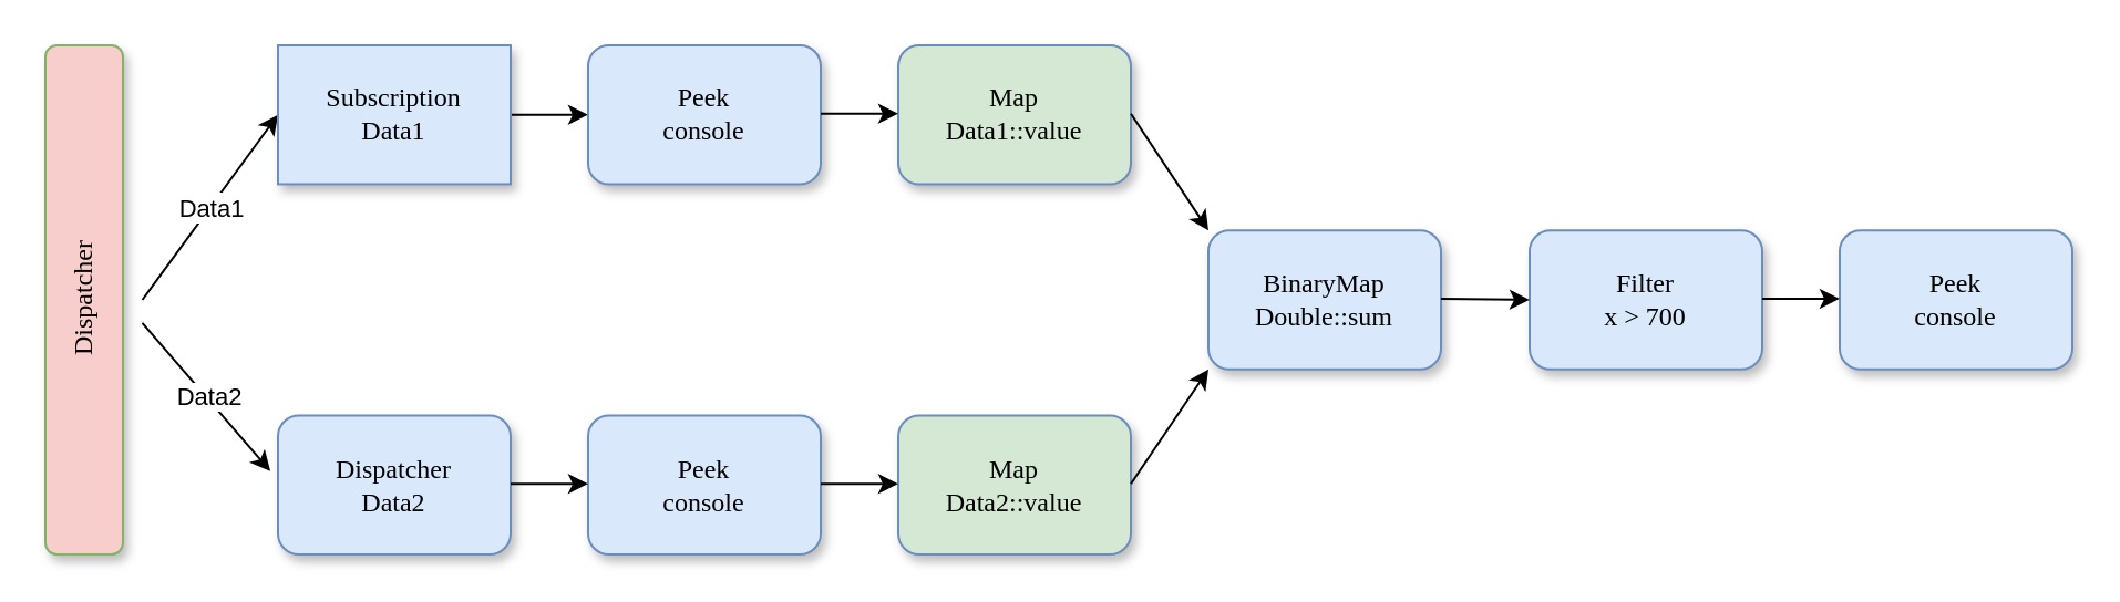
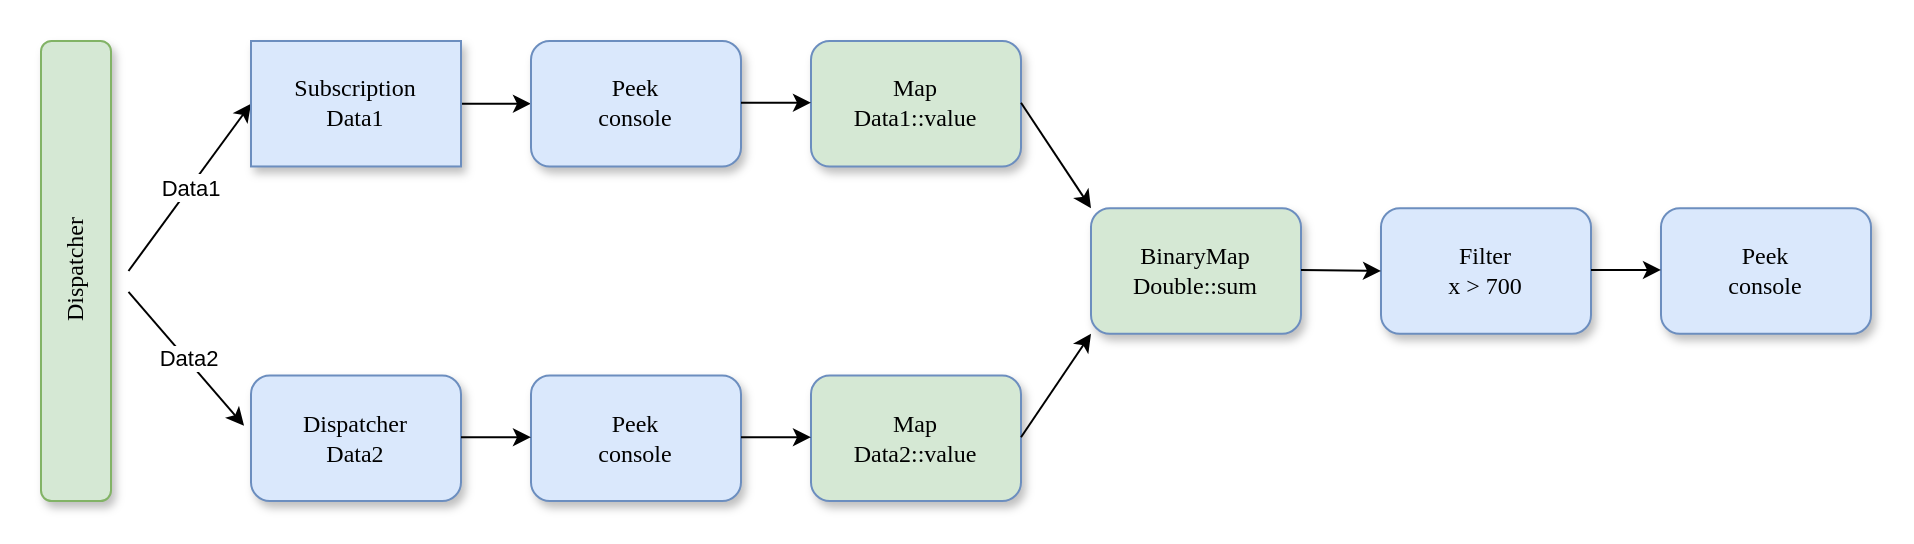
  <mxCell id="0" />
  <mxCell id="1" parent="0" />
- <mxCell id="2" value="Dispatcher" style="rounded=1;whiteSpace=wrap;html=1;fillColor=#f8cecc;strokeColor=#82b366;shadow=1;fontFamily=Verdana;horizontal=0;" vertex="1" parent="1"><mxGeometry x="20" y="20" width="35" height="230" as="geometry" /></mxCell>
+ <mxCell id="2" value="Dispatcher" style="rounded=1;whiteSpace=wrap;html=1;fillColor=#d5e8d4;strokeColor=#82b366;shadow=1;fontFamily=Verdana;horizontal=0;" vertex="1" parent="1"><mxGeometry x="20" y="20" width="35" height="230" as="geometry" /></mxCell>
  <mxCell id="3" value="Da" style="endArrow=classic;html=1;entryX=0;entryY=0.5;entryDx=0;entryDy=0;" edge="1" parent="1" target="7"><mxGeometry x="80" y="120" as="geometry"><mxPoint x="63.75" y="135" as="sourcePoint" /><mxPoint x="151.25" y="135" as="targetPoint" /></mxGeometry></mxCell>
  <mxCell id="4" value="Data1" style="edgeLabel;resizable=0;html=1;align=center;verticalAlign=middle;" connectable="0" vertex="1" parent="3"><mxGeometry relative="1" as="geometry" /></mxCell>
  <mxCell id="5" value="Data2" style="endArrow=classic;html=1;entryX=-0.033;entryY=0.4;entryDx=0;entryDy=0;entryPerimeter=0;" edge="1" parent="1" target="10"><mxGeometry x="80" y="120" as="geometry"><mxPoint x="63.75" y="145.455" as="sourcePoint" /><mxPoint x="142.5" y="333.636" as="targetPoint" /><mxPoint x="1" as="offset" /></mxGeometry></mxCell>
  <mxCell id="6" value="" style="endArrow=classic;html=1;exitX=1;exitY=0.5;exitDx=0;exitDy=0;" edge="1" parent="1" source="7"><mxGeometry x="80" y="120" width="50" height="50" as="geometry"><mxPoint x="308.75" y="521.818" as="sourcePoint" /><mxPoint x="265" y="51.364" as="targetPoint" /></mxGeometry></mxCell>
  <mxCell id="7" value="Subscription&lt;br&gt;Data1" style="whiteSpace=wrap;html=1;fillColor=#dae8fc;strokeColor=#6c8ebf;shadow=1;fontFamily=Verdana;rounded=0;" vertex="1" parent="1"><mxGeometry x="125" y="20" width="105" height="62.727" as="geometry" /></mxCell>
  <mxCell id="8" value="Peek&lt;br&gt;console" style="rounded=1;whiteSpace=wrap;html=1;fillColor=#dae8fc;strokeColor=#6c8ebf;shadow=1;fontFamily=Verdana;" vertex="1" parent="1"><mxGeometry x="265" y="20" width="105" height="62.727" as="geometry" /></mxCell>
  <mxCell id="9" value="Map&lt;br&gt;Data1::value" style="rounded=1;whiteSpace=wrap;html=1;fillColor=#d5e8d4;strokeColor=#6c8ebf;shadow=1;fontFamily=Verdana;" vertex="1" parent="1"><mxGeometry x="405" y="20" width="105" height="62.727" as="geometry" /></mxCell>
  <mxCell id="10" value="Dispatcher&lt;br&gt;Data2" style="rounded=1;whiteSpace=wrap;html=1;fillColor=#dae8fc;strokeColor=#6c8ebf;shadow=1;fontFamily=Verdana;" vertex="1" parent="1"><mxGeometry x="125" y="187.273" width="105" height="62.727" as="geometry" /></mxCell>
  <mxCell id="11" value="Peek&lt;br&gt;console" style="rounded=1;whiteSpace=wrap;html=1;fillColor=#dae8fc;strokeColor=#6c8ebf;shadow=1;fontFamily=Verdana;" vertex="1" parent="1"><mxGeometry x="265" y="187.273" width="105" height="62.727" as="geometry" /></mxCell>
  <mxCell id="12" value="Map&lt;br&gt;Data2::value" style="rounded=1;whiteSpace=wrap;html=1;fillColor=#d5e8d4;strokeColor=#6c8ebf;shadow=1;fontFamily=Verdana;" vertex="1" parent="1"><mxGeometry x="405" y="187.273" width="105" height="62.727" as="geometry" /></mxCell>
- <mxCell id="13" value="BinaryMap&lt;br&gt;Double::sum" style="rounded=1;whiteSpace=wrap;html=1;fillColor=#dae8fc;strokeColor=#6c8ebf;shadow=1;fontFamily=Verdana;" vertex="1" parent="1"><mxGeometry x="545" y="103.636" width="105" height="62.727" as="geometry" /></mxCell>
+ <mxCell id="13" value="BinaryMap&lt;br&gt;Double::sum" style="rounded=1;whiteSpace=wrap;html=1;fillColor=#d5e8d4;strokeColor=#6c8ebf;shadow=1;fontFamily=Verdana;" vertex="1" parent="1"><mxGeometry x="545" y="103.636" width="105" height="62.727" as="geometry" /></mxCell>
  <mxCell id="14" value="Filter&lt;br&gt;x &amp;gt; 700" style="rounded=1;whiteSpace=wrap;html=1;fillColor=#dae8fc;strokeColor=#6c8ebf;shadow=1;fontFamily=Verdana;" vertex="1" parent="1"><mxGeometry x="690" y="103.636" width="105" height="62.727" as="geometry" /></mxCell>
  <mxCell id="15" value="Peek&lt;br&gt;console" style="rounded=1;whiteSpace=wrap;html=1;fillColor=#dae8fc;strokeColor=#6c8ebf;shadow=1;fontFamily=Verdana;" vertex="1" parent="1"><mxGeometry x="830" y="103.636" width="105" height="62.727" as="geometry" /></mxCell>
  <mxCell id="16" value="" style="endArrow=classic;html=1;exitX=1;exitY=0.5;exitDx=0;exitDy=0;" edge="1" parent="1"><mxGeometry x="185" y="120" width="50" height="50" as="geometry"><mxPoint x="230" y="218.114" as="sourcePoint" /><mxPoint x="265" y="218.114" as="targetPoint" /></mxGeometry></mxCell>
  <mxCell id="17" value="" style="endArrow=classic;html=1;exitX=1;exitY=0.5;exitDx=0;exitDy=0;" edge="1" parent="1"><mxGeometry x="185" y="120" width="50" height="50" as="geometry"><mxPoint x="370" y="218.114" as="sourcePoint" /><mxPoint x="405" y="218.114" as="targetPoint" /></mxGeometry></mxCell>
  <mxCell id="18" value="" style="endArrow=classic;html=1;exitX=1;exitY=0.5;exitDx=0;exitDy=0;" edge="1" parent="1"><mxGeometry x="185" y="120" width="50" height="50" as="geometry"><mxPoint x="370" y="50.841" as="sourcePoint" /><mxPoint x="405" y="50.841" as="targetPoint" /></mxGeometry></mxCell>
  <mxCell id="19" value="" style="endArrow=classic;html=1;exitX=1;exitY=0.5;exitDx=0;exitDy=0;entryX=0;entryY=0.5;entryDx=0;entryDy=0;" edge="1" parent="1" target="14"><mxGeometry x="185" y="120" width="50" height="50" as="geometry"><mxPoint x="650" y="134.477" as="sourcePoint" /><mxPoint x="685" y="134.477" as="targetPoint" /></mxGeometry></mxCell>
  <mxCell id="20" value="" style="endArrow=classic;html=1;exitX=1;exitY=0.5;exitDx=0;exitDy=0;" edge="1" parent="1"><mxGeometry x="50" y="120" width="50" height="50" as="geometry"><mxPoint x="795" y="134.477" as="sourcePoint" /><mxPoint x="830" y="134.477" as="targetPoint" /></mxGeometry></mxCell>
  <mxCell id="21" value="" style="endArrow=classic;html=1;exitX=1;exitY=0.5;exitDx=0;exitDy=0;entryX=0;entryY=0;entryDx=0;entryDy=0;" edge="1" parent="1" target="13"><mxGeometry x="185" y="120" width="50" height="50" as="geometry"><mxPoint x="510" y="50.841" as="sourcePoint" /><mxPoint x="545" y="50.841" as="targetPoint" /></mxGeometry></mxCell>
  <mxCell id="22" value="" style="endArrow=classic;html=1;exitX=1;exitY=0.5;exitDx=0;exitDy=0;entryX=0;entryY=1;entryDx=0;entryDy=0;" edge="1" parent="1" target="13"><mxGeometry x="185" y="120" width="50" height="50" as="geometry"><mxPoint x="510" y="218.114" as="sourcePoint" /><mxPoint x="545" y="218.114" as="targetPoint" /></mxGeometry></mxCell>
